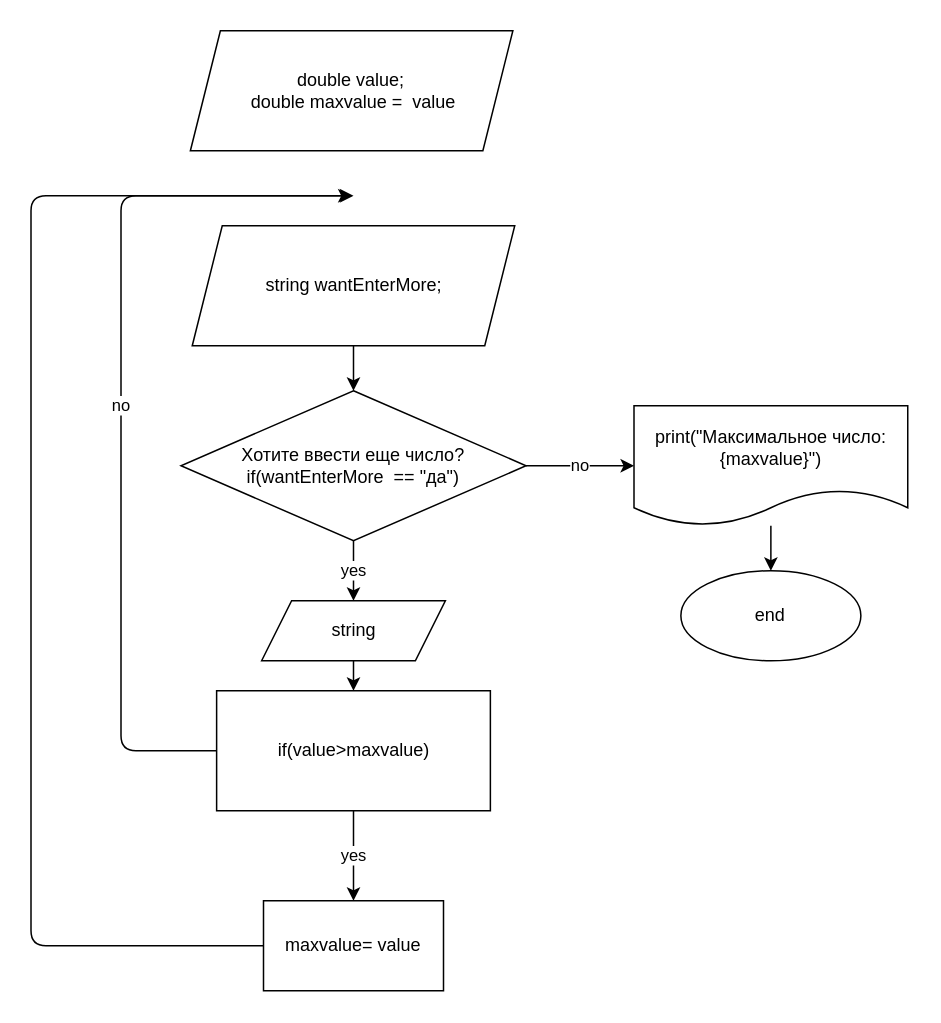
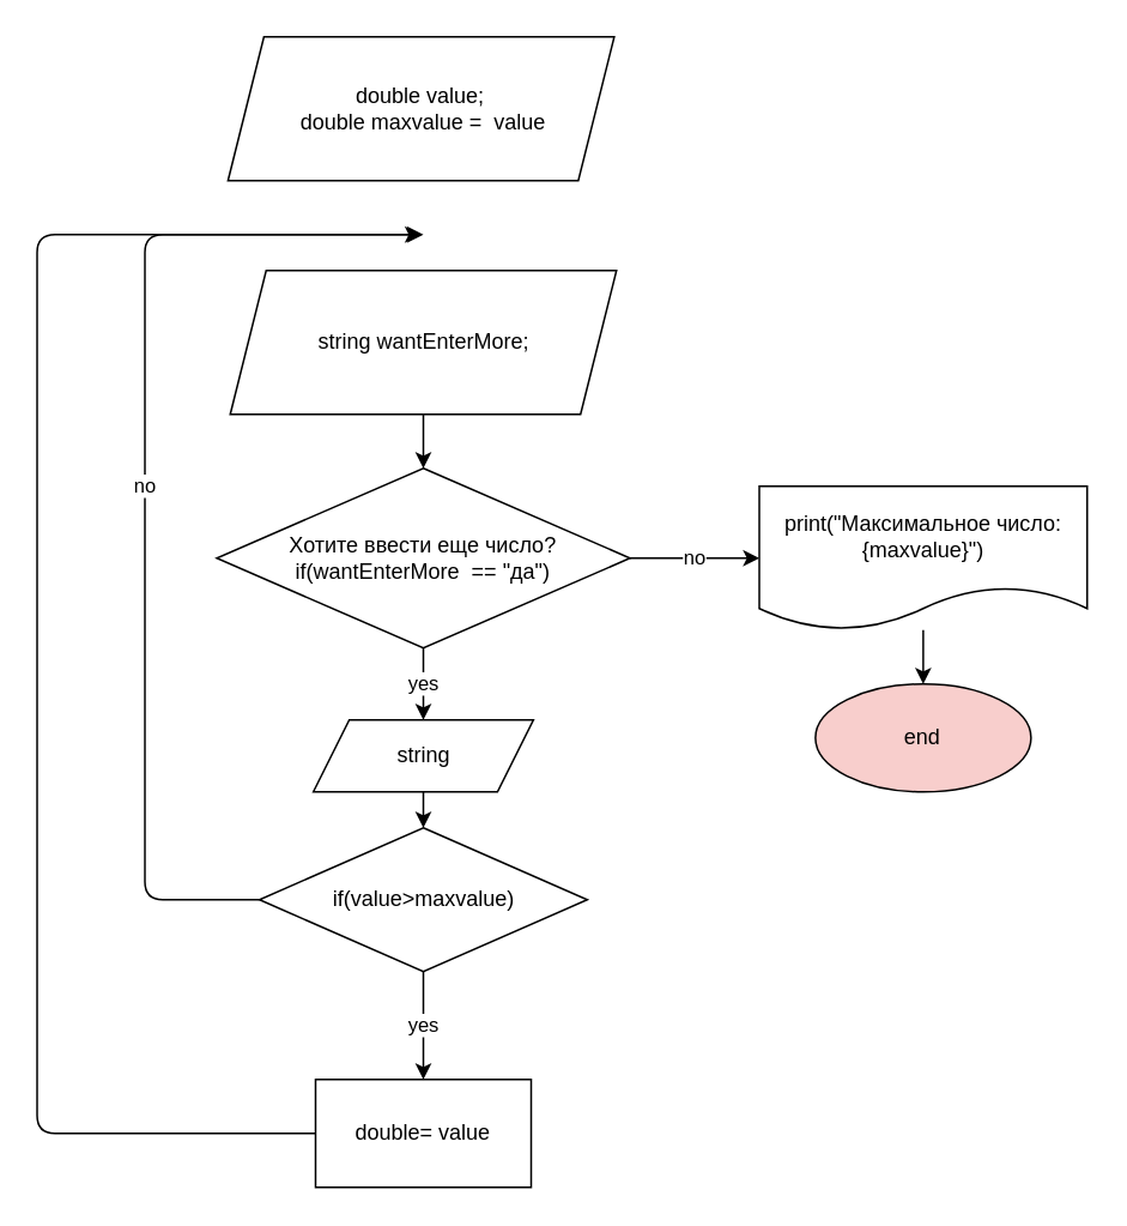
  <mxCell id="0" />
  <mxCell id="1" parent="0" />
  <mxCell id="2" value="double value;&lt;br&gt;&amp;nbsp;double maxvalue =&amp;nbsp; value" style="shape=parallelogram;perimeter=parallelogramPerimeter;whiteSpace=wrap;html=1;fixedSize=1;" vertex="1" parent="1"><mxGeometry x="126.25" y="20" width="215" height="80" as="geometry" /></mxCell>
  <mxCell id="3" value="yes" style="edgeStyle=none;html=1;" edge="1" parent="1" source="5" target="7"><mxGeometry relative="1" as="geometry"><Array as="points"><mxPoint x="235" y="380" /></Array></mxGeometry></mxCell>
  <mxCell id="4" value="no" style="edgeStyle=none;html=1;" edge="1" parent="1" source="5" target="14"><mxGeometry relative="1" as="geometry"><Array as="points"><mxPoint x="360" y="310" /></Array></mxGeometry></mxCell>
  <mxCell id="5" value="Хотите ввести еще число?&lt;br&gt;if(wantEnterMore&amp;nbsp; == &quot;да&quot;)" style="rhombus;whiteSpace=wrap;html=1;" vertex="1" parent="1"><mxGeometry x="120" y="260" width="230" height="100" as="geometry" /></mxCell>
  <mxCell id="6" value="" style="edgeStyle=none;html=1;" edge="1" parent="1" source="7" target="10"><mxGeometry relative="1" as="geometry" /></mxCell>
  <mxCell id="7" value="&lt;span&gt;string&lt;/span&gt;" style="shape=parallelogram;perimeter=parallelogramPerimeter;whiteSpace=wrap;html=1;fixedSize=1;" vertex="1" parent="1"><mxGeometry x="173.75" y="400" width="122.5" height="40" as="geometry" /></mxCell>
  <mxCell id="8" value="yes" style="edgeStyle=none;html=1;" edge="1" parent="1" source="10" target="12"><mxGeometry relative="1" as="geometry" /></mxCell>
  <mxCell id="9" value="no" style="edgeStyle=none;html=1;" edge="1" parent="1" source="10"><mxGeometry relative="1" as="geometry"><mxPoint x="235" y="130" as="targetPoint" /><Array as="points"><mxPoint x="80" y="500" /><mxPoint x="80" y="130" /></Array></mxGeometry></mxCell>
- <mxCell id="10" value="&amp;nbsp;if(value&amp;gt;maxvalue)&amp;nbsp;" style="whiteSpace=wrap;html=1;rounded=0;" vertex="1" parent="1"><mxGeometry x="143.75" y="460" width="182.5" height="80" as="geometry" /></mxCell>
+ <mxCell id="10" value="&amp;nbsp;if(value&amp;gt;maxvalue)&amp;nbsp;" style="rhombus;whiteSpace=wrap;html=1;" vertex="1" parent="1"><mxGeometry x="143.75" y="460" width="182.5" height="80" as="geometry" /></mxCell>
  <mxCell id="11" style="edgeStyle=none;html=1;" edge="1" parent="1" source="12"><mxGeometry relative="1" as="geometry"><mxPoint x="233.75" y="130" as="targetPoint" /><Array as="points"><mxPoint x="20" y="630" /><mxPoint x="20" y="130" /></Array></mxGeometry></mxCell>
- <mxCell id="12" value="&lt;span&gt;maxvalue=&amp;nbsp;&lt;/span&gt;value" style="whiteSpace=wrap;html=1;" vertex="1" parent="1"><mxGeometry x="175" y="600" width="120" height="60" as="geometry" /></mxCell>
+ <mxCell id="12" value="&lt;span&gt;double=&amp;nbsp;&lt;/span&gt;value" style="whiteSpace=wrap;html=1;" vertex="1" parent="1"><mxGeometry x="175" y="600" width="120" height="60" as="geometry" /></mxCell>
  <mxCell id="13" value="" style="edgeStyle=none;html=1;" edge="1" parent="1" source="14" target="17"><mxGeometry relative="1" as="geometry" /></mxCell>
  <mxCell id="14" value="print(&quot;Максимальное число: {maxvalue}&quot;)" style="shape=document;whiteSpace=wrap;html=1;boundedLbl=1;" vertex="1" parent="1"><mxGeometry x="422" y="270" width="182.5" height="80" as="geometry" /></mxCell>
  <mxCell id="15" style="edgeStyle=none;html=1;entryX=0.5;entryY=0;entryDx=0;entryDy=0;" edge="1" parent="1" source="16" target="5"><mxGeometry relative="1" as="geometry" /></mxCell>
  <mxCell id="16" value="string wantEnterMore;" style="shape=parallelogram;perimeter=parallelogramPerimeter;whiteSpace=wrap;html=1;fixedSize=1;" vertex="1" parent="1"><mxGeometry x="127.5" y="150" width="215" height="80" as="geometry" /></mxCell>
- <mxCell id="17" value="end" style="ellipse;whiteSpace=wrap;html=1;" vertex="1" parent="1"><mxGeometry x="453.25" y="380" width="120" height="60" as="geometry" /></mxCell>
+ <mxCell id="17" value="end" style="ellipse;whiteSpace=wrap;html=1;fillColor=#f8cecc;" vertex="1" parent="1"><mxGeometry x="453.25" y="380" width="120" height="60" as="geometry" /></mxCell>
